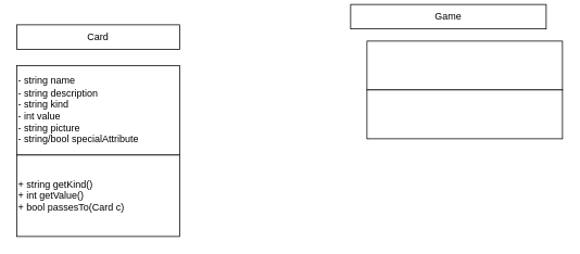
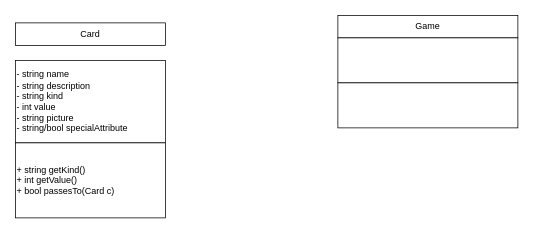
  <mxCell id="0" />
  <mxCell id="1" parent="0" />
  <mxCell id="2" value="Card" style="rounded=0;whiteSpace=wrap;html=1;" vertex="1" parent="1"><mxGeometry x="20" y="30" width="200" height="30" as="geometry" /></mxCell>
  <mxCell id="3" value="- string name&lt;br&gt;- string description&lt;br&gt;- string kind&lt;br&gt;- int value&lt;br&gt;- string picture&lt;br&gt;- string/bool specialAttribute" style="rounded=0;whiteSpace=wrap;html=1;align=left;" vertex="1" parent="1"><mxGeometry x="20" y="80" width="200" height="110" as="geometry" /></mxCell>
  <mxCell id="4" value="+ string getKind()&lt;br&gt;+ int getValue()&lt;br&gt;+ bool passesTo(Card c)" style="rounded=0;whiteSpace=wrap;html=1;align=left;" vertex="1" parent="1"><mxGeometry x="20" y="190" width="200" height="100" as="geometry" /></mxCell>
- <mxCell id="5" value="Game" style="rounded=0;whiteSpace=wrap;html=1;" vertex="1" parent="1"><mxGeometry x="430" y="5" width="240" height="30" as="geometry" /></mxCell>
+ <mxCell id="5" value="Game" style="rounded=0;whiteSpace=wrap;html=1;" vertex="1" parent="1"><mxGeometry x="450" y="20" width="240" height="30" as="geometry" /></mxCell>
  <mxCell id="6" value="" style="rounded=0;whiteSpace=wrap;html=1;" vertex="1" parent="1"><mxGeometry x="450" y="50" width="240" height="60" as="geometry" /></mxCell>
  <mxCell id="7" value="" style="rounded=0;whiteSpace=wrap;html=1;" vertex="1" parent="1"><mxGeometry x="450" y="110" width="240" height="60" as="geometry" /></mxCell>
